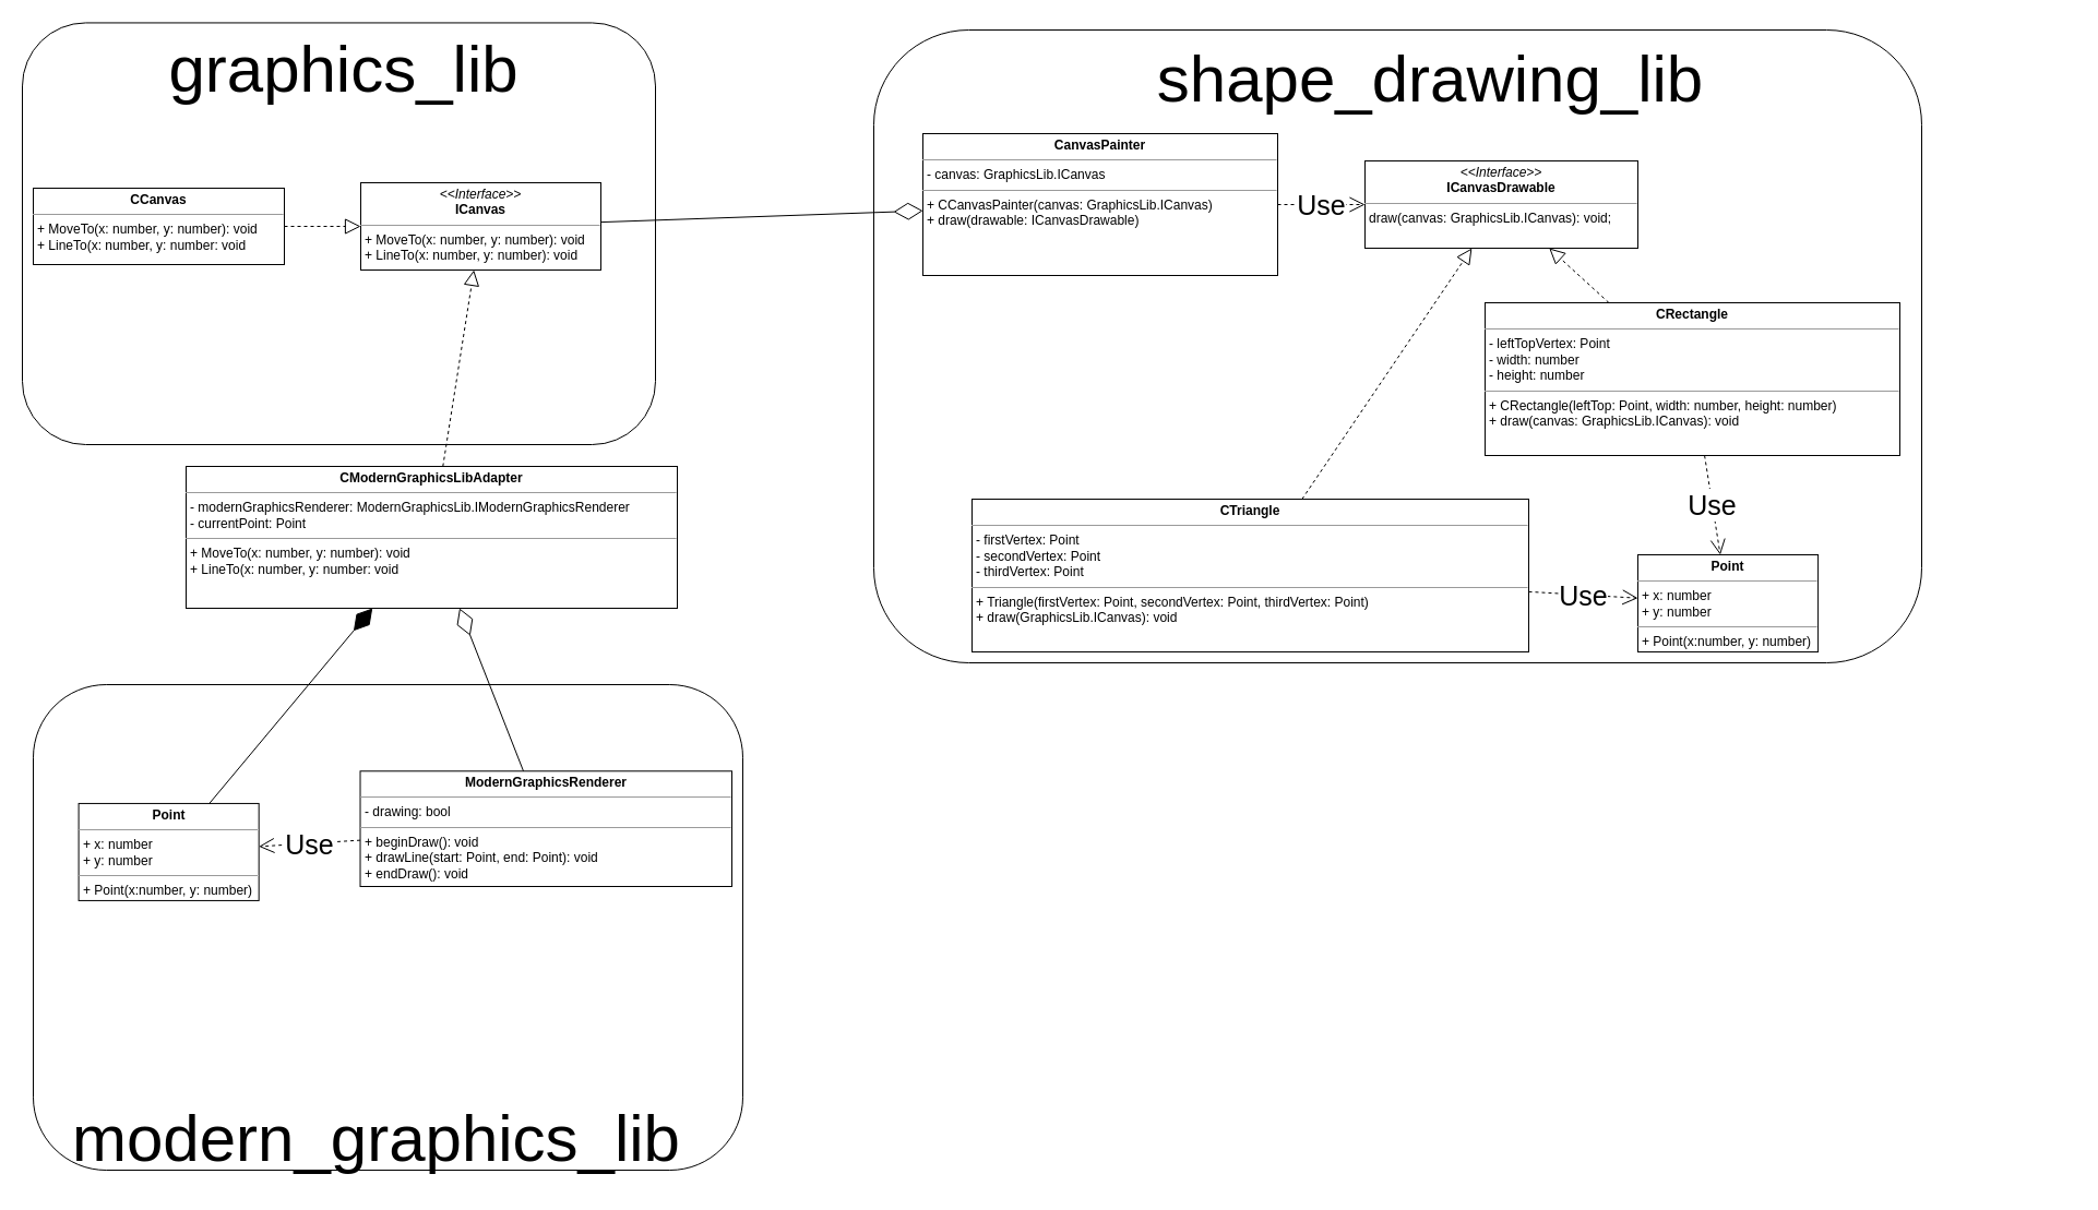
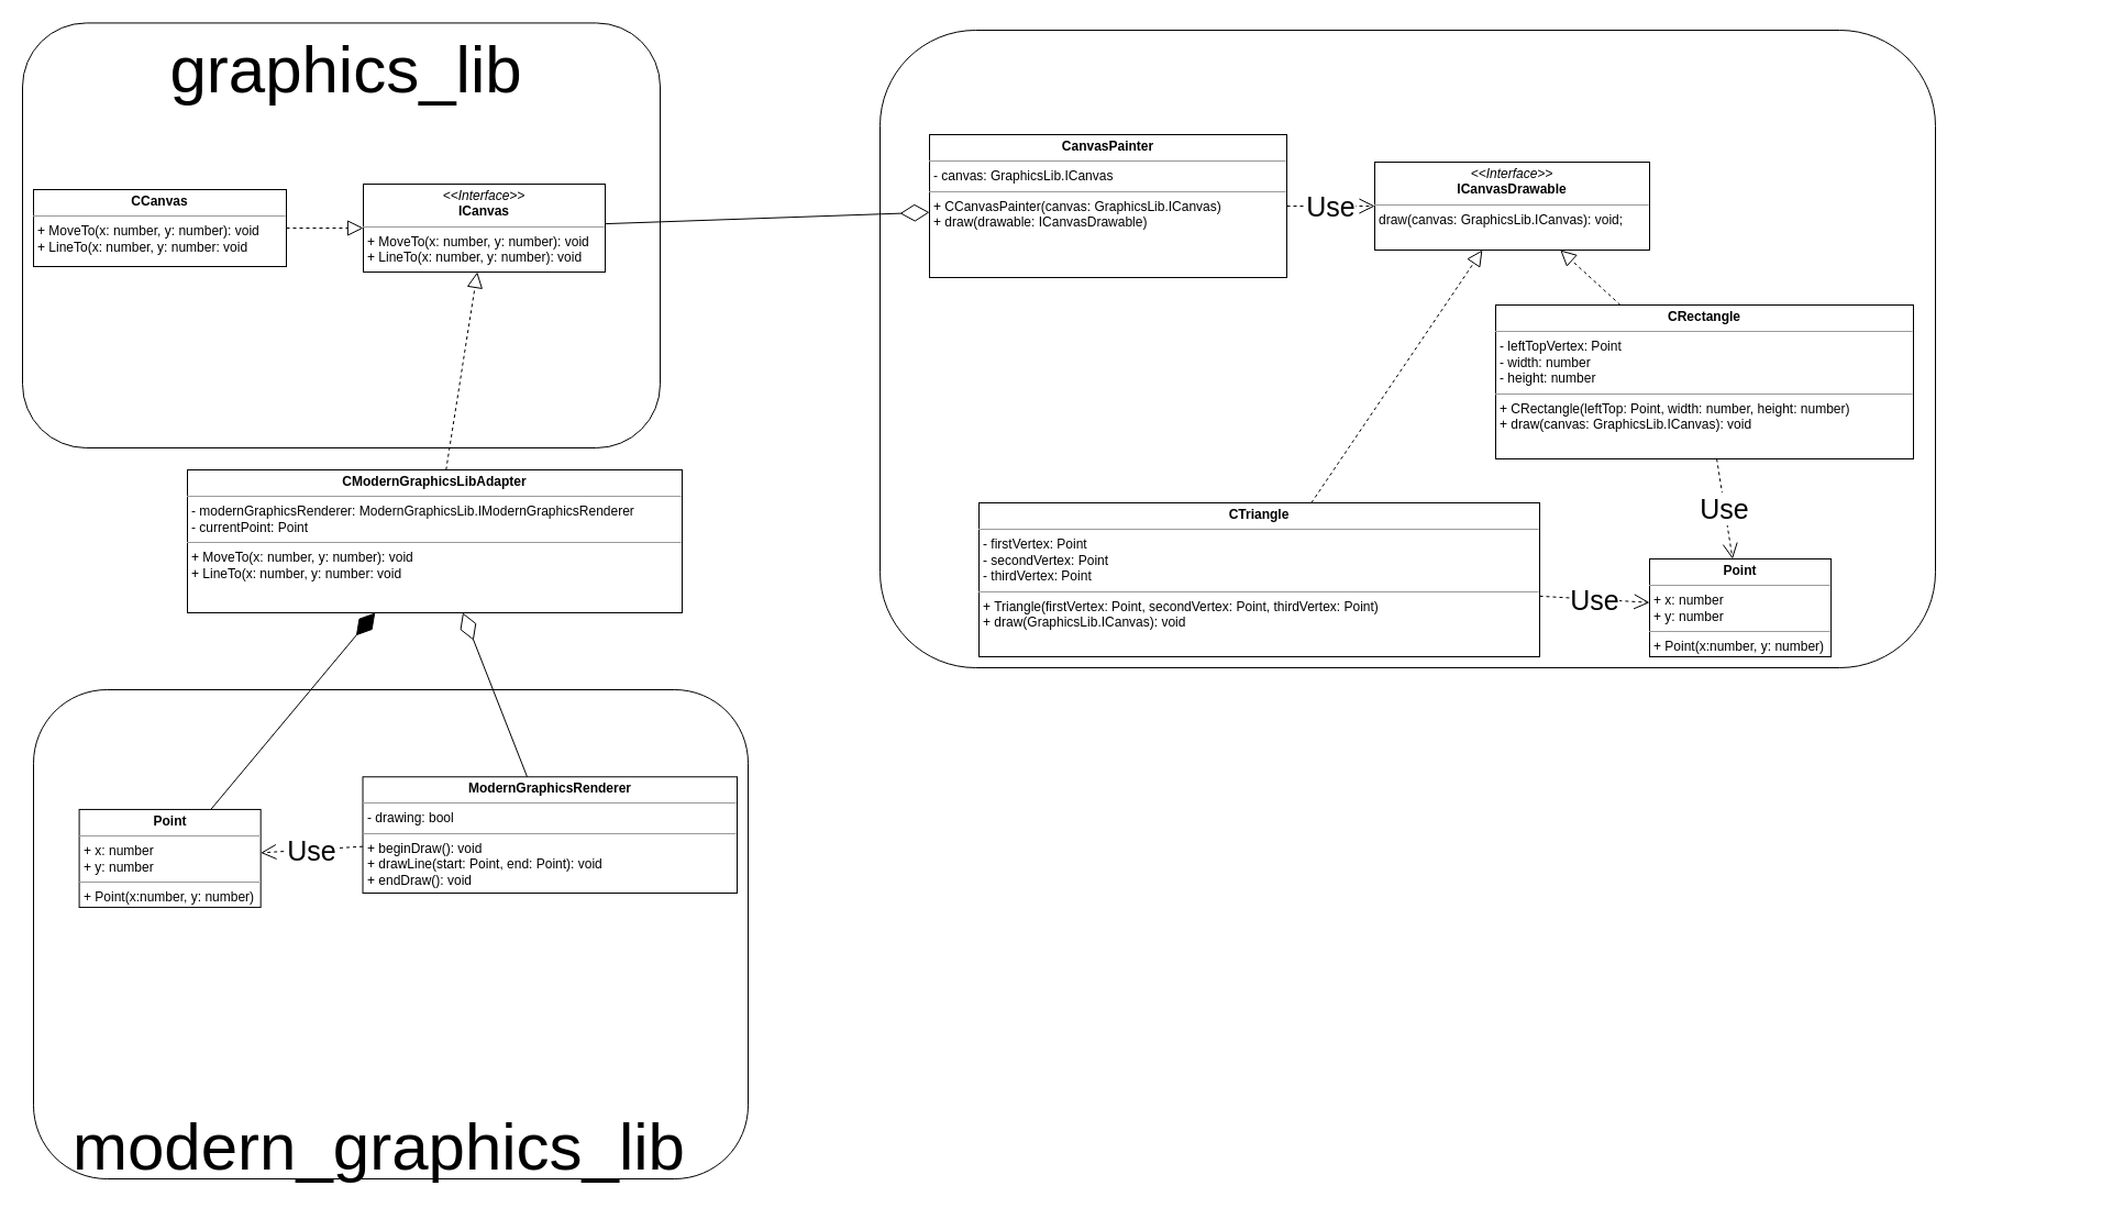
  <mxCell id="0" />
  <mxCell id="1" parent="0" />
  <mxCell id="2" value="&lt;p style=&quot;margin: 0px ; margin-top: 4px ; text-align: center&quot;&gt;&lt;b&gt;CModernGraphicsLibAdapter&lt;/b&gt;&lt;br&gt;&lt;/p&gt;&lt;hr size=&quot;1&quot;&gt;&lt;p style=&quot;margin: 0px ; margin-left: 4px&quot;&gt;- modernGraphicsRenderer: ModernGraphicsLib.IModernGraphicsRenderer&lt;/p&gt;&lt;p style=&quot;margin: 0px ; margin-left: 4px&quot;&gt;- currentPoint: Point&amp;nbsp;&lt;/p&gt;&lt;hr size=&quot;1&quot;&gt;&lt;p style=&quot;margin: 0px 0px 0px 4px&quot;&gt;+ MoveTo(x: number, y: number): void&lt;br&gt;&lt;/p&gt;&lt;p style=&quot;margin: 0px 0px 0px 4px&quot;&gt;+ LineTo(x: number, y: number: void&lt;br&gt;&lt;/p&gt;" style="verticalAlign=top;align=left;overflow=fill;fontSize=12;fontFamily=Helvetica;html=1;" parent="1" vertex="1"><mxGeometry x="170" y="427" width="450" height="130" as="geometry" /></mxCell>
  <mxCell id="3" value="" style="group" parent="1" vertex="1" connectable="0"><mxGeometry x="20" y="27" width="590" height="380" as="geometry" /></mxCell>
  <mxCell id="4" value="" style="rounded=1;whiteSpace=wrap;html=1;" parent="3" vertex="1"><mxGeometry y="-6.55" width="580" height="386.55" as="geometry" /></mxCell>
  <mxCell id="5" value="graphics_lib" style="text;html=1;strokeColor=none;fillColor=none;align=center;verticalAlign=middle;whiteSpace=wrap;rounded=0;fontSize=60;" parent="3" vertex="1"><mxGeometry x="178.372" y="6.552" width="233.256" height="58.966" as="geometry" /></mxCell>
  <mxCell id="6" value="&lt;p style=&quot;margin: 0px ; margin-top: 4px ; text-align: center&quot;&gt;&lt;i&gt;&amp;lt;&amp;lt;Interface&amp;gt;&amp;gt;&lt;/i&gt;&lt;br&gt;&lt;b&gt;ICanvas&lt;/b&gt;&lt;/p&gt;&lt;hr size=&quot;1&quot;&gt;&lt;p style=&quot;margin: 0px ; margin-left: 4px&quot;&gt;+ MoveTo(x: number, y: number)&lt;span&gt;: void&lt;/span&gt;&lt;/p&gt;&lt;p style=&quot;margin: 0px ; margin-left: 4px&quot;&gt;+ LineTo(x: number, y: number): void&lt;/p&gt;" style="verticalAlign=top;align=left;overflow=fill;fontSize=12;fontFamily=Helvetica;html=1;" parent="3" vertex="1"><mxGeometry x="310" y="140" width="220" height="80" as="geometry" /></mxCell>
  <mxCell id="7" value="" style="endArrow=block;dashed=1;endFill=0;endSize=12;html=1;rounded=0;fontSize=25;" parent="3" source="8" target="6" edge="1"><mxGeometry width="160" relative="1" as="geometry"><mxPoint x="-123.488" y="140.862" as="sourcePoint" /><mxPoint x="-13.721" y="140.862" as="targetPoint" /></mxGeometry></mxCell>
  <mxCell id="8" value="&lt;p style=&quot;margin: 0px ; margin-top: 4px ; text-align: center&quot;&gt;&lt;b&gt;CCanvas&lt;br&gt;&lt;/b&gt;&lt;/p&gt;&lt;hr size=&quot;1&quot;&gt;&lt;p style=&quot;margin: 0px 0px 0px 4px&quot;&gt;+ MoveTo(x: number, y: number): void&lt;/p&gt;&lt;p style=&quot;margin: 0px 0px 0px 4px&quot;&gt;+ LineTo(x: number, y: number: void&lt;/p&gt;" style="verticalAlign=top;align=left;overflow=fill;fontSize=12;fontFamily=Helvetica;html=1;" parent="3" vertex="1"><mxGeometry x="10" y="145" width="230" height="70" as="geometry" /></mxCell>
  <mxCell id="9" value="" style="endArrow=block;dashed=1;endFill=0;endSize=12;html=1;rounded=0;fontSize=25;" parent="1" source="2" target="6" edge="1"><mxGeometry width="160" relative="1" as="geometry"><mxPoint x="1090" y="517" as="sourcePoint" /><mxPoint x="1250" y="517" as="targetPoint" /></mxGeometry></mxCell>
  <mxCell id="10" value="" style="group" parent="1" vertex="1" connectable="0"><mxGeometry x="800" y="27" width="1100" height="580" as="geometry" /></mxCell>
  <mxCell id="11" value="" style="rounded=1;whiteSpace=wrap;html=1;" parent="10" vertex="1"><mxGeometry width="960" height="580" as="geometry" /></mxCell>
- <mxCell id="12" value="shape_drawing_lib" style="text;html=1;strokeColor=none;fillColor=none;align=center;verticalAlign=middle;whiteSpace=wrap;rounded=0;fontSize=60;" parent="10" vertex="1"><mxGeometry x="250" width="520" height="90" as="geometry" /></mxCell>
  <mxCell id="13" value="&lt;p style=&quot;margin: 0px ; margin-top: 4px ; text-align: center&quot;&gt;&lt;i&gt;&amp;lt;&amp;lt;Interface&amp;gt;&amp;gt;&lt;/i&gt;&lt;br&gt;&lt;b&gt;ICanvasDrawable&lt;/b&gt;&lt;/p&gt;&lt;hr size=&quot;1&quot;&gt;&lt;p style=&quot;margin: 0px ; margin-left: 4px&quot;&gt;draw(canvas: GraphicsLib.ICanvas): void;&lt;br&gt;&lt;/p&gt;" style="verticalAlign=top;align=left;overflow=fill;fontSize=12;fontFamily=Helvetica;html=1;" parent="10" vertex="1"><mxGeometry x="450" y="120" width="250" height="80" as="geometry" /></mxCell>
  <mxCell id="14" value="&lt;p style=&quot;margin: 0px ; margin-top: 4px ; text-align: center&quot;&gt;&lt;b&gt;CTriangle&lt;/b&gt;&lt;/p&gt;&lt;hr size=&quot;1&quot;&gt;&lt;p style=&quot;margin: 0px ; margin-left: 4px&quot;&gt;- firstVertex: Point&lt;/p&gt;&lt;p style=&quot;margin: 0px ; margin-left: 4px&quot;&gt;- secondVertex: Point&lt;br&gt;&lt;/p&gt;&lt;p style=&quot;margin: 0px ; margin-left: 4px&quot;&gt;- thirdVertex: Point&lt;br&gt;&lt;/p&gt;&lt;hr size=&quot;1&quot;&gt;&lt;p style=&quot;margin: 0px ; margin-left: 4px&quot;&gt;+ Triangle(firstVertex: Point, secondVertex: Point, thirdVertex: Point)&lt;/p&gt;&lt;p style=&quot;margin: 0px ; margin-left: 4px&quot;&gt;+ draw(GraphicsLib.ICanvas): void&lt;/p&gt;" style="verticalAlign=top;align=left;overflow=fill;fontSize=12;fontFamily=Helvetica;html=1;" parent="10" vertex="1"><mxGeometry x="90" y="430" width="510" height="140" as="geometry" /></mxCell>
  <mxCell id="15" value="&lt;p style=&quot;margin: 0px ; margin-top: 4px ; text-align: center&quot;&gt;&lt;b&gt;CRectangle&lt;/b&gt;&lt;/p&gt;&lt;hr size=&quot;1&quot;&gt;&lt;p style=&quot;margin: 0px ; margin-left: 4px&quot;&gt;- leftTopVertex: Point&lt;/p&gt;&lt;p style=&quot;margin: 0px ; margin-left: 4px&quot;&gt;- width: number&lt;br&gt;&lt;/p&gt;&lt;p style=&quot;margin: 0px ; margin-left: 4px&quot;&gt;- height: number&lt;br&gt;&lt;/p&gt;&lt;hr size=&quot;1&quot;&gt;&lt;p style=&quot;margin: 0px ; margin-left: 4px&quot;&gt;+ CRectangle(leftTop: Point, width: number, height: number)&lt;/p&gt;&lt;p style=&quot;margin: 0px ; margin-left: 4px&quot;&gt;+ draw(canvas: GraphicsLib.ICanvas): void&lt;/p&gt;" style="verticalAlign=top;align=left;overflow=fill;fontSize=12;fontFamily=Helvetica;html=1;" parent="10" vertex="1"><mxGeometry x="560" y="250" width="380" height="140" as="geometry" /></mxCell>
  <mxCell id="16" style="edgeStyle=orthogonalEdgeStyle;rounded=0;orthogonalLoop=1;jettySize=auto;html=1;exitX=0.5;exitY=1;exitDx=0;exitDy=0;fontSize=25;" parent="10" edge="1"><mxGeometry relative="1" as="geometry"><mxPoint x="770" y="545" as="sourcePoint" /><mxPoint x="770" y="545" as="targetPoint" /></mxGeometry></mxCell>
  <mxCell id="17" value="&lt;p style=&quot;margin: 0px ; margin-top: 4px ; text-align: center&quot;&gt;&lt;b&gt;CanvasPainter&lt;/b&gt;&lt;br&gt;&lt;/p&gt;&lt;hr size=&quot;1&quot;&gt;&lt;p style=&quot;margin: 0px ; margin-left: 4px&quot;&gt;- canvas: GraphicsLib.ICanvas&lt;/p&gt;&lt;hr size=&quot;1&quot;&gt;&lt;p style=&quot;margin: 0px ; margin-left: 4px&quot;&gt;+ CCanvasPainter(canvas: GraphicsLib.ICanvas)&lt;/p&gt;&lt;p style=&quot;margin: 0px ; margin-left: 4px&quot;&gt;+ draw(drawable: ICanvasDrawable)&lt;/p&gt;" style="verticalAlign=top;align=left;overflow=fill;fontSize=12;fontFamily=Helvetica;html=1;" parent="10" vertex="1"><mxGeometry x="45" y="95" width="325" height="130" as="geometry" /></mxCell>
  <mxCell id="18" value="Use" style="endArrow=open;endSize=12;dashed=1;html=1;rounded=0;fontSize=25;" parent="10" source="17" target="13" edge="1"><mxGeometry width="160" relative="1" as="geometry"><mxPoint x="370" y="10" as="sourcePoint" /><mxPoint x="530" y="10" as="targetPoint" /></mxGeometry></mxCell>
  <mxCell id="19" value="" style="endArrow=block;dashed=1;endFill=0;endSize=12;html=1;rounded=0;fontSize=25;" parent="10" source="14" target="13" edge="1"><mxGeometry width="160" relative="1" as="geometry"><mxPoint x="430" y="330" as="sourcePoint" /><mxPoint x="590" y="330" as="targetPoint" /></mxGeometry></mxCell>
  <mxCell id="20" value="" style="endArrow=block;dashed=1;endFill=0;endSize=12;html=1;rounded=0;fontSize=25;" parent="10" source="15" target="13" edge="1"><mxGeometry width="160" relative="1" as="geometry"><mxPoint x="191" y="450" as="sourcePoint" /><mxPoint x="691.571" y="210" as="targetPoint" /></mxGeometry></mxCell>
  <mxCell id="21" value="Use" style="endArrow=open;endSize=12;dashed=1;html=1;rounded=0;fontSize=25;" parent="10" source="15" target="23" edge="1"><mxGeometry width="160" relative="1" as="geometry"><mxPoint x="560" y="439.998" as="sourcePoint" /><mxPoint x="766.316" y="475" as="targetPoint" /></mxGeometry></mxCell>
  <mxCell id="22" value="Use" style="endArrow=open;endSize=12;dashed=1;html=1;rounded=0;fontSize=25;" parent="10" source="14" target="23" edge="1"><mxGeometry width="160" relative="1" as="geometry"><mxPoint x="450" y="439.17" as="sourcePoint" /><mxPoint x="690" y="508.118" as="targetPoint" /></mxGeometry></mxCell>
  <mxCell id="23" value="&lt;p style=&quot;margin: 0px ; margin-top: 4px ; text-align: center&quot;&gt;&lt;b&gt;Point&lt;/b&gt;&lt;/p&gt;&lt;hr size=&quot;1&quot;&gt;&lt;p style=&quot;margin: 0px ; margin-left: 4px&quot;&gt;+ x: number&lt;/p&gt;&lt;p style=&quot;margin: 0px ; margin-left: 4px&quot;&gt;+ y: number&lt;/p&gt;&lt;hr size=&quot;1&quot;&gt;&lt;p style=&quot;margin: 0px ; margin-left: 4px&quot;&gt;+ Point(x:number, y: number)&lt;/p&gt;" style="verticalAlign=top;align=left;overflow=fill;fontSize=12;fontFamily=Helvetica;html=1;" vertex="1" parent="10"><mxGeometry x="699.997" y="481.004" width="165.079" height="89" as="geometry" /></mxCell>
  <mxCell id="24" value="" style="endArrow=diamondThin;endFill=0;endSize=24;html=1;rounded=0;fontSize=25;" parent="1" source="6" target="17" edge="1"><mxGeometry width="160" relative="1" as="geometry"><mxPoint x="1110" y="797" as="sourcePoint" /><mxPoint x="1270" y="797" as="targetPoint" /></mxGeometry></mxCell>
  <mxCell id="25" value="" style="group" vertex="1" connectable="0" parent="1"><mxGeometry x="20" y="642" width="650" height="445" as="geometry" /></mxCell>
  <mxCell id="26" value="" style="rounded=1;whiteSpace=wrap;html=1;" vertex="1" parent="25"><mxGeometry x="10" y="-15" width="650.0" height="445.0" as="geometry" /></mxCell>
  <mxCell id="27" value="&lt;font style=&quot;font-size: 60px;&quot;&gt;modern_graphics_lib&lt;br&gt;&lt;/font&gt;" style="text;html=1;strokeColor=none;fillColor=none;align=center;verticalAlign=middle;whiteSpace=wrap;rounded=0;" vertex="1" parent="25"><mxGeometry x="122.312" y="357.931" width="405.376" height="87.065" as="geometry" /></mxCell>
  <mxCell id="28" value="&lt;p style=&quot;margin: 0px ; margin-top: 4px ; text-align: center&quot;&gt;&lt;b&gt;Point&lt;/b&gt;&lt;/p&gt;&lt;hr size=&quot;1&quot;&gt;&lt;p style=&quot;margin: 0px ; margin-left: 4px&quot;&gt;+ x: number&lt;/p&gt;&lt;p style=&quot;margin: 0px ; margin-left: 4px&quot;&gt;+ y: number&lt;/p&gt;&lt;hr size=&quot;1&quot;&gt;&lt;p style=&quot;margin: 0px ; margin-left: 4px&quot;&gt;+ Point(x:number, y: number)&lt;/p&gt;" style="verticalAlign=top;align=left;overflow=fill;fontSize=12;fontFamily=Helvetica;html=1;" vertex="1" parent="25"><mxGeometry x="51.587" y="93.944" width="165.079" height="89" as="geometry" /></mxCell>
  <mxCell id="29" value="&lt;p style=&quot;margin: 0px ; margin-top: 4px ; text-align: center&quot;&gt;&lt;b&gt;ModernGraphicsRenderer&lt;/b&gt;&lt;br&gt;&lt;/p&gt;&lt;hr size=&quot;1&quot;&gt;&lt;p style=&quot;margin: 0px ; margin-left: 4px&quot;&gt;&lt;span style=&quot;background-color: initial;&quot;&gt;- drawing: bool&lt;/span&gt;&lt;br&gt;&lt;/p&gt;&lt;hr size=&quot;1&quot;&gt;&lt;p style=&quot;margin: 0px ; margin-left: 4px&quot;&gt;&lt;span style=&quot;background-color: initial;&quot;&gt;+ beginDraw(): void&lt;/span&gt;&lt;br&gt;&lt;/p&gt;&lt;p style=&quot;margin: 0px ; margin-left: 4px&quot;&gt;+ drawLine(start: Point, end:&amp;nbsp;&lt;span&gt;Point): void&lt;/span&gt;&lt;/p&gt;&lt;p style=&quot;margin: 0px ; margin-left: 4px&quot;&gt;+ endDraw(): void&lt;/p&gt;" style="verticalAlign=top;align=left;overflow=fill;fontSize=12;fontFamily=Helvetica;html=1;" vertex="1" parent="25"><mxGeometry x="309.52" y="64.28" width="340.48" height="105.72" as="geometry" /></mxCell>
  <mxCell id="30" value="Use" style="endArrow=open;endSize=12;dashed=1;html=1;rounded=0;fontSize=25;" edge="1" parent="25" source="29" target="28"><mxGeometry width="160" relative="1" as="geometry"><mxPoint x="2620.635" y="-240.806" as="sourcePoint" /><mxPoint x="2785.714" y="-247.221" as="targetPoint" /></mxGeometry></mxCell>
  <mxCell id="31" value="" style="endArrow=diamondThin;endFill=0;endSize=24;html=1;rounded=0;fontSize=25;" parent="1" source="29" target="2" edge="1"><mxGeometry width="160" relative="1" as="geometry"><mxPoint x="460.002" y="696.28" as="sourcePoint" /><mxPoint x="2100" y="447" as="targetPoint" /></mxGeometry></mxCell>
  <mxCell id="32" value="" style="endArrow=diamondThin;endFill=1;endSize=24;html=1;rounded=0;fontSize=25;" parent="1" source="28" target="2" edge="1"><mxGeometry width="160" relative="1" as="geometry"><mxPoint x="176.23" y="725.944" as="sourcePoint" /><mxPoint x="1980" y="407.004" as="targetPoint" /></mxGeometry></mxCell>
